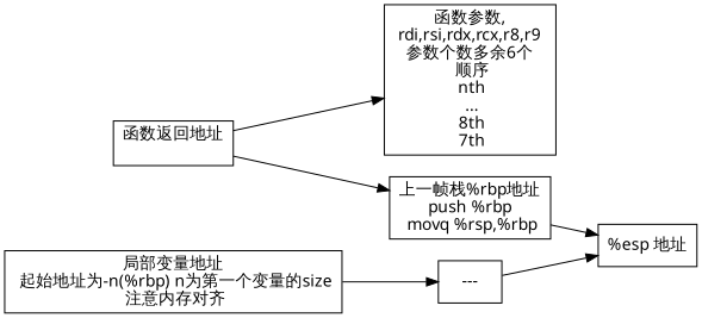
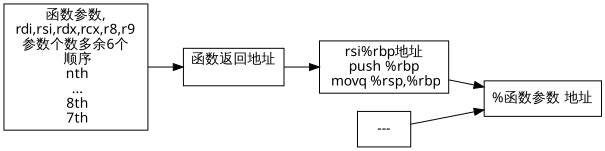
  digraph {
    rankdir=LR
    node [fontname=FangSong shape=box]
    edge [fontname=FangSong]
    n1 [label="函数参数,\n rdi,rsi,rdx,rcx,r8,r9 \n 参数个数多余6个 \n 顺序\n nth\n ...\n 8th\n 7th"]
    n2 [label="函数返回地址\n "]
-   n3 [label="上一帧栈%rbp地址\n push %rbp \n movq %rsp,%rbp"]
-   n4 [label="%esp 地址"]
-   n5 [label="局部变量地址\n 起始地址为-n(%rbp) n为第一个变量的size\n 注意内存对齐"]
+   n3 [label="rsi%rbp地址\n push %rbp \n movq %rsp,%rbp"]
+   n4 [label="%函数参数 地址"]
    n6 [label="---"]
-   n2 -> n1
+   n1 -> n2
    n2 -> n3
    n3 -> n4
-   n5 -> n6
    n6 -> n4
  }
